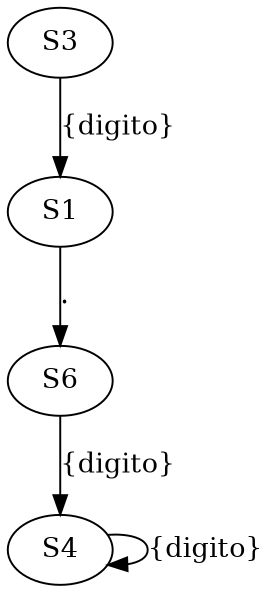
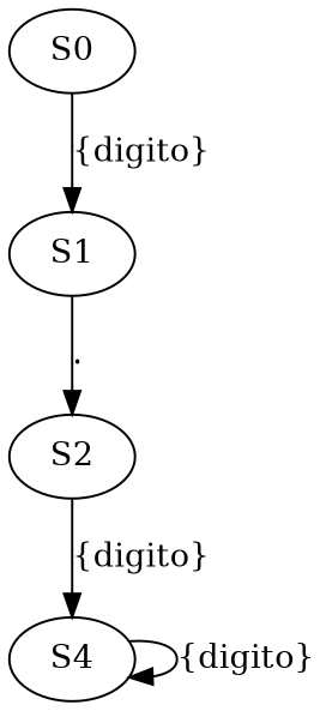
  digraph {
-   S0 [label=S3]
+   S0
    S1
-   S2 [label=S6]
+   S2
    n4 [label=S4]
    S0 -> S1 [label="{digito}"]
    S1 -> S2 [label="."]
    S2 -> n4 [label="{digito}"]
    n4 -> n4 [label="{digito}"]
  }
